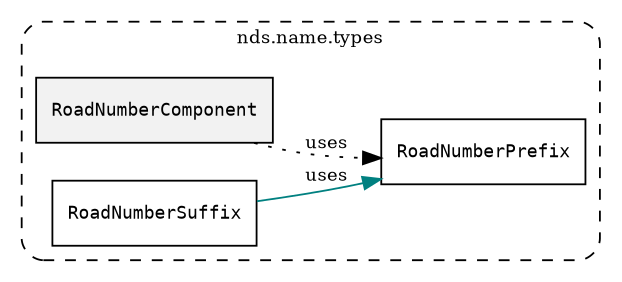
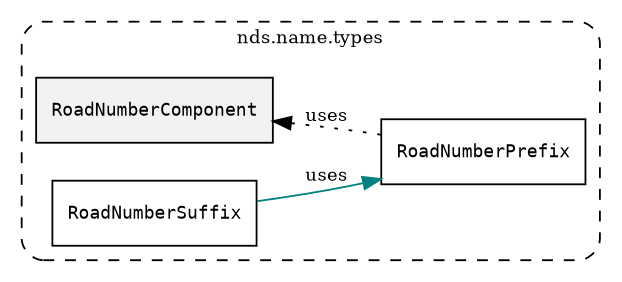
  digraph {
    fontsize=10
    rankdir=LR
    node [fontsize=10 shape=box]
    edge [fontsize=10]
    n1 [fillcolor="#0000000D" label=<<font face="monospace"><table align="center" border="0" cellspacing="0" cellpadding="0"><tr><td href="../../../content/packages/nds.name.types.html#Structure-RoadNumberComponent" title="Structure defined in nds.name.types">RoadNumberComponent</td></tr></table></font>> style=filled]
    n2 [label=<<font face="monospace"><table align="center" border="0" cellspacing="0" cellpadding="0"><tr><td href="../../../content/packages/nds.name.types.html#Subtype-RoadNumberPrefix" title="Subtype defined in nds.name.types">RoadNumberPrefix</td></tr></table></font>>]
    n3 [label=<<font face="monospace"><table align="center" border="0" cellspacing="0" cellpadding="0"><tr><td href="../../../content/packages/nds.name.types.html#Subtype-RoadNumberSuffix" title="Subtype defined in nds.name.types">RoadNumberSuffix</td></tr></table></font>>]
    subgraph cluster_1 {
      label="nds.name.types"
      style="dashed, rounded"
      n1
      n2
      n3
    }
-   n1 -> n2 [color=black label=uses style=dotted]
+   n2 -> n1 [color=black label=uses style=dotted]
    n3 -> n2 [color=teal label=uses style=solid]
  }
